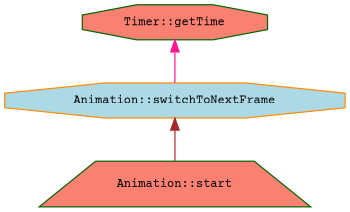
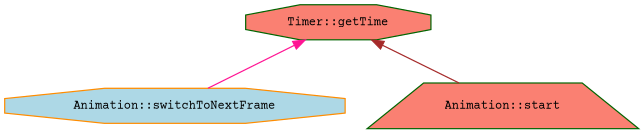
  digraph {
    fontname="Courier Prime"
    rankdir=TB
    node [color=darkgreen fillcolor=salmon fontname="Courier Prime" fontsize=10 shape=octagon style=filled]
    edge [dir=back fontname="Courier Prime" fontsize=10 labelfontname=Helvetica labelfontsize=10 style=solid]
    n1 [fontcolor=black height=0.2 label="Timer::getTime" width=0.4]
    n2 [color=darkorange fillcolor=lightblue height=0.2 label="Animation::switchToNextFrame" width=0.4]
    n3 [height=0.2 label="Animation::start" shape=trapezium width=0.4]
    n1 -> n2 [color=deeppink]
-   n2 -> n3 [color=brown]
+   n1 -> n3 [color=brown]
  }
